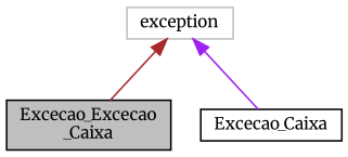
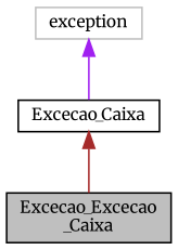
  digraph {
    fontname=Merriweather
    node [color=black fillcolor=white fontname=Merriweather fontsize=10 shape=record style=filled]
    edge [dir=back fontname=Merriweather fontsize=10 labelfontname=Helvetica labelfontsize=10 style=solid]
    n1 [fillcolor=grey75 fontcolor=black height=0.2 label="Excecao_Excecao\l_Caixa" width=0.4]
    n2 [height=0.2 label=Excecao_Caixa width=0.4]
    n3 [color=grey75 height=0.2 label=exception width=0.4]
-   n3 -> n1 [color=brown]
+   n2 -> n1 [color=brown]
    n3 -> n2 [color=purple]
  }
